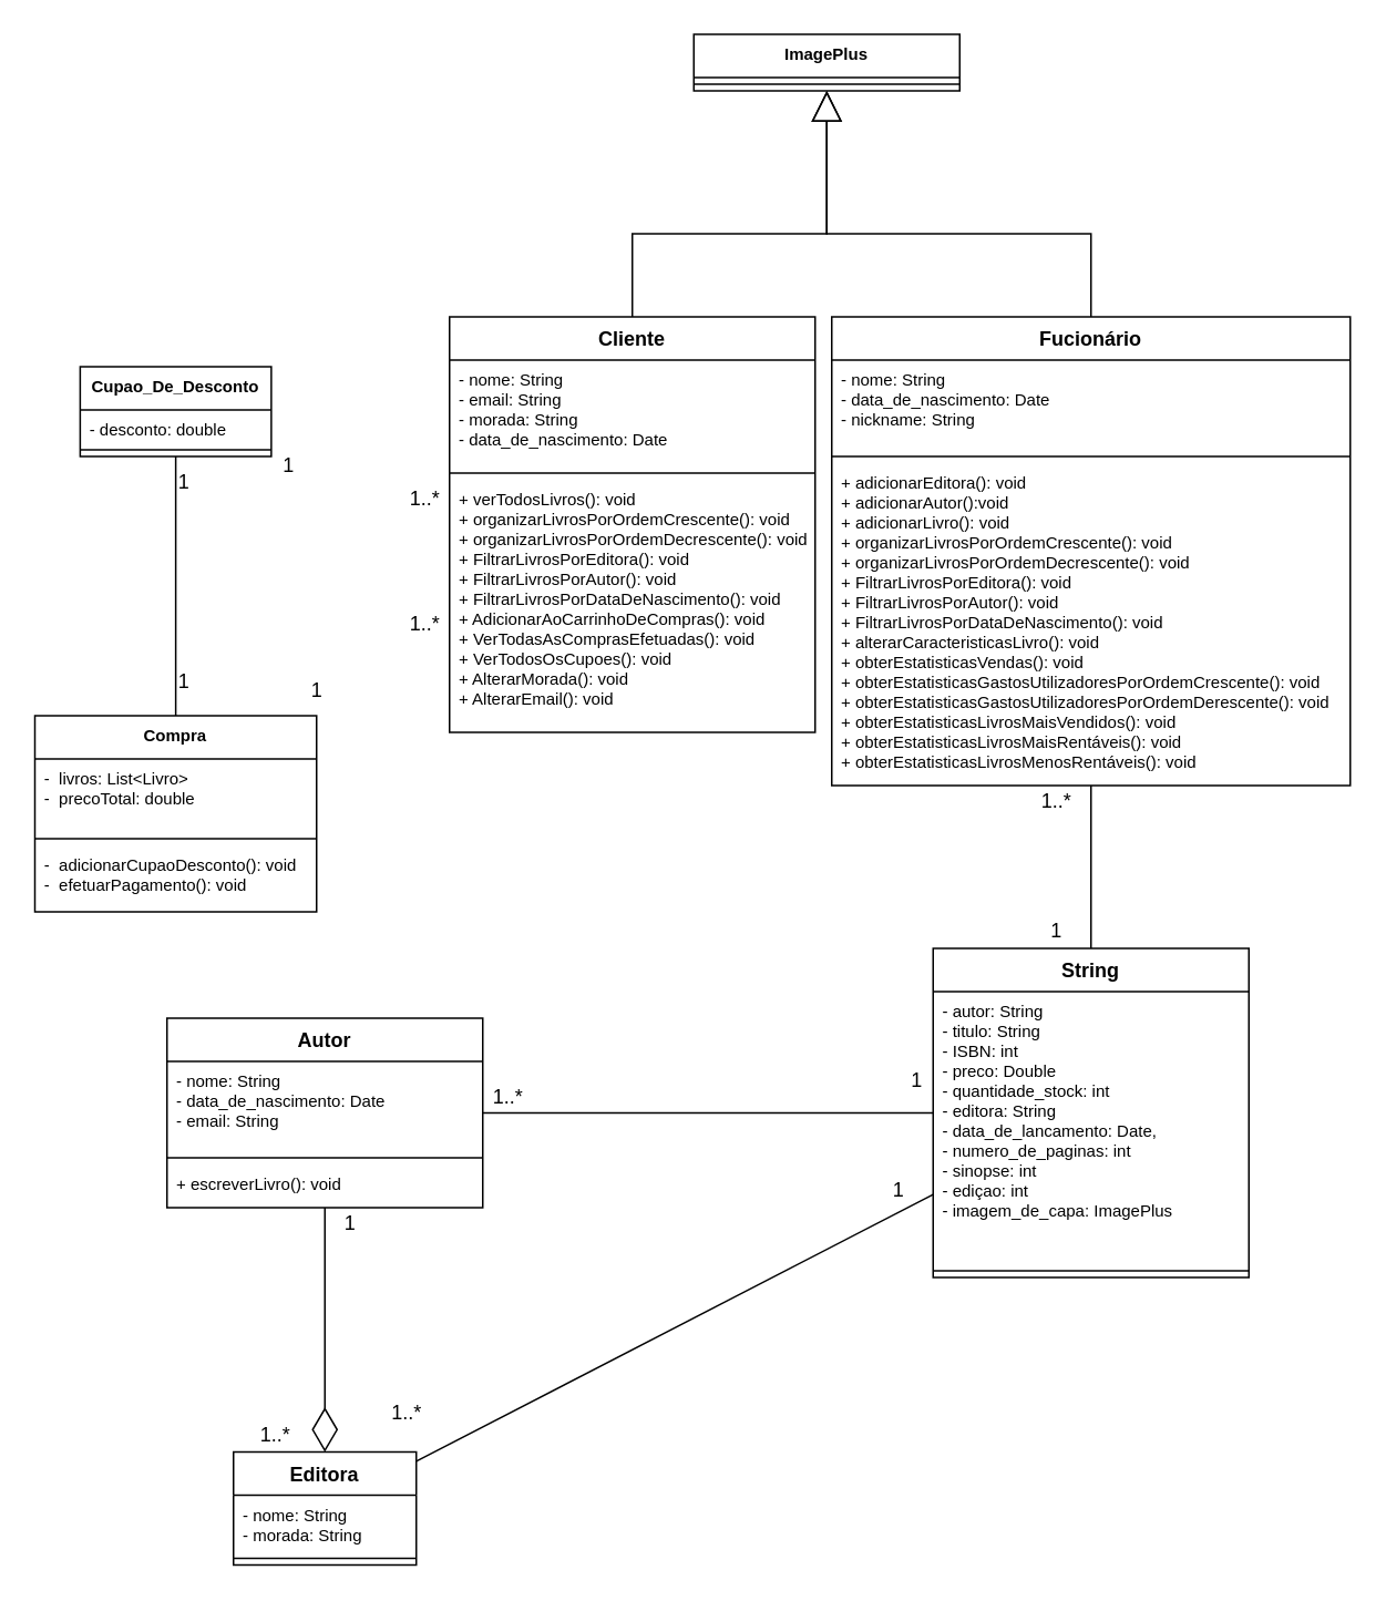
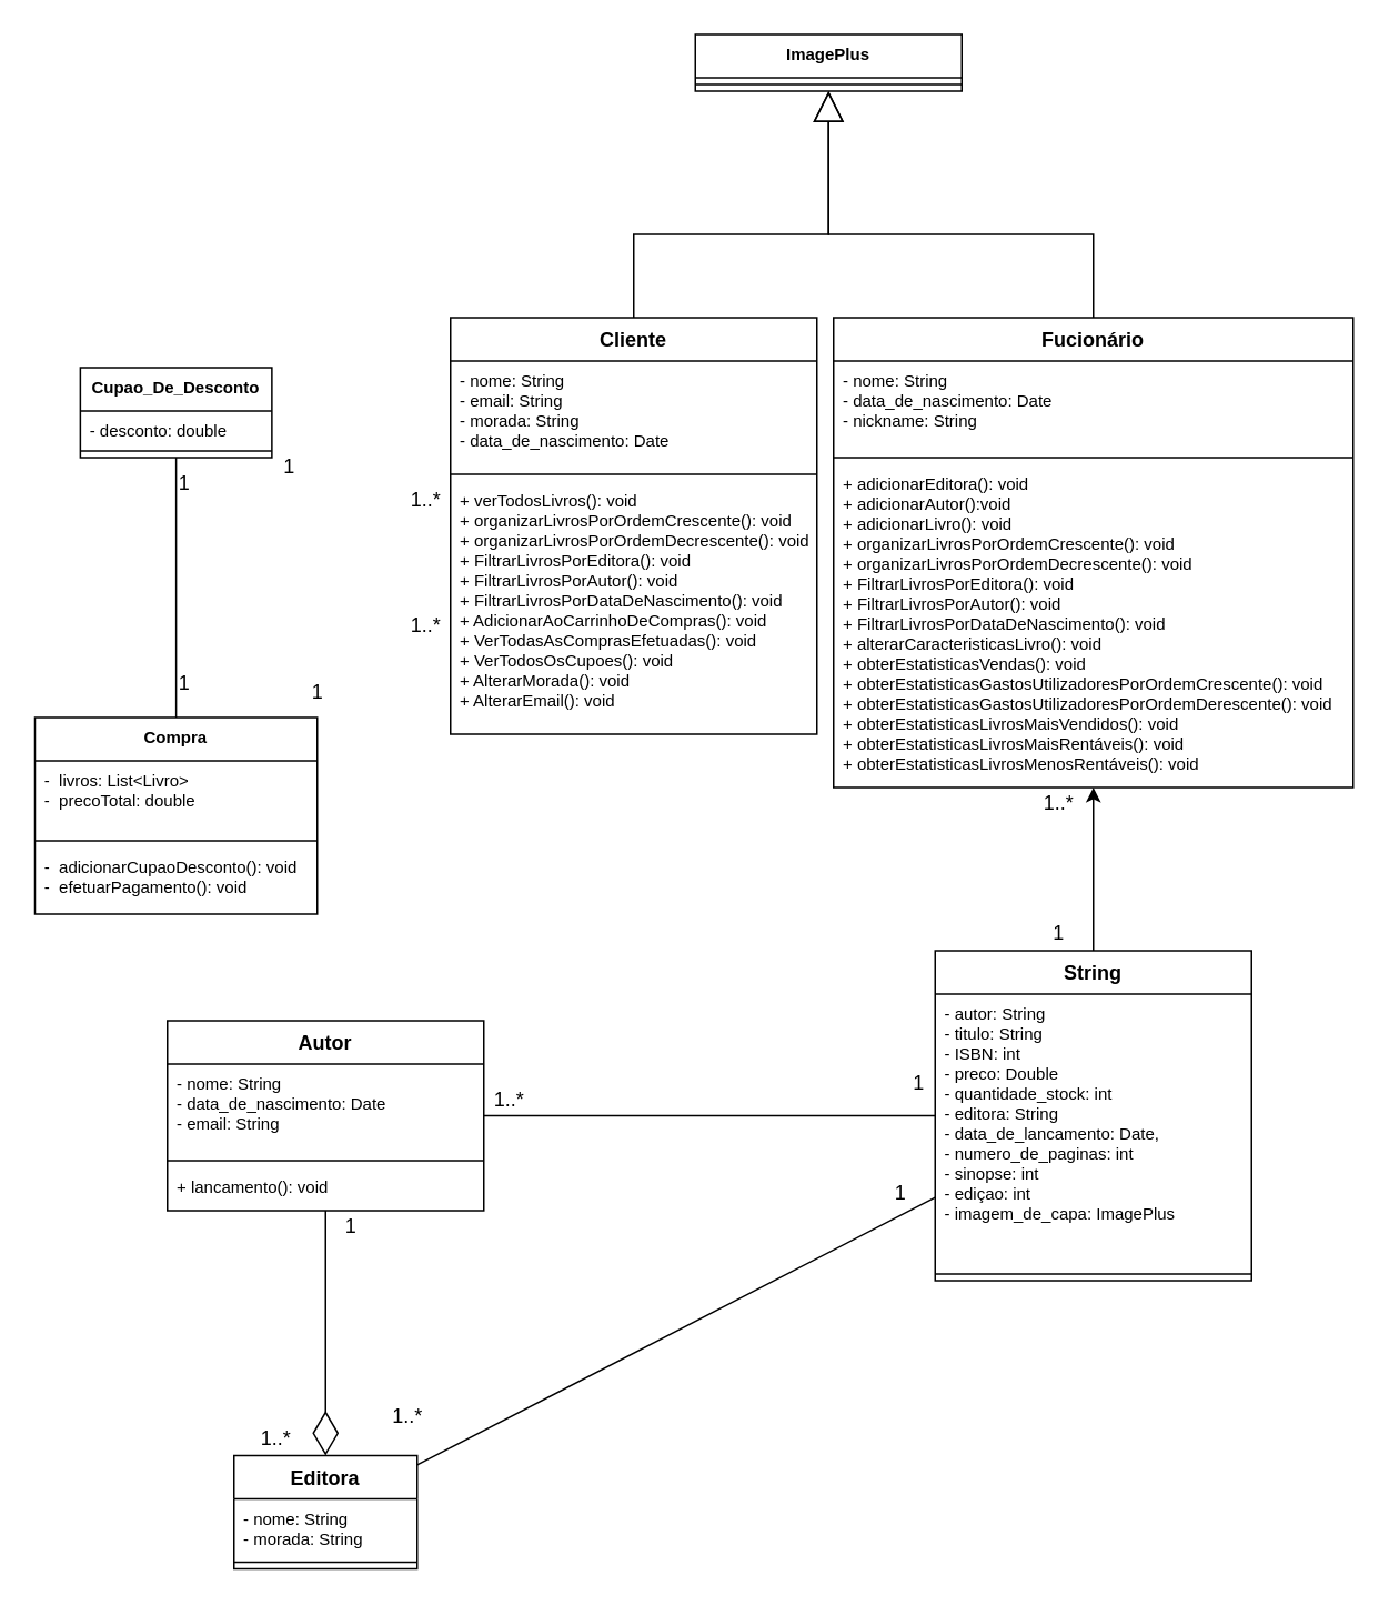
  <mxCell id="0" />
  <mxCell id="1" parent="0" />
  <mxCell id="2" value="ImagePlus" style="swimlane;fontStyle=1;align=center;verticalAlign=top;childLayout=stackLayout;horizontal=1;startSize=26;horizontalStack=0;resizeParent=1;resizeParentMax=0;resizeLast=0;collapsible=1;marginBottom=0;fontSize=10;" vertex="1" parent="1"><mxGeometry x="417" y="20" width="160" height="34" as="geometry" /></mxCell>
  <mxCell id="3" value="" style="line;strokeWidth=1;fillColor=none;align=left;verticalAlign=middle;spacingTop=-1;spacingLeft=3;spacingRight=3;rotatable=0;labelPosition=right;points=[];portConstraint=eastwest;" vertex="1" parent="2"><mxGeometry y="26" width="160" height="8" as="geometry" /></mxCell>
  <mxCell id="4" value="Cliente" style="swimlane;fontStyle=1;align=center;verticalAlign=top;childLayout=stackLayout;horizontal=1;startSize=26;horizontalStack=0;resizeParent=1;resizeParentMax=0;resizeLast=0;collapsible=1;marginBottom=0;" vertex="1" parent="1"><mxGeometry x="270" y="190" width="220" height="250" as="geometry" /></mxCell>
  <mxCell id="5" value="- nome: String&#10;- email: String&#10;- morada: String&#10;- data_de_nascimento: Date" style="text;strokeColor=none;fillColor=none;align=left;verticalAlign=top;spacingLeft=4;spacingRight=4;overflow=hidden;rotatable=0;points=[[0,0.5],[1,0.5]];portConstraint=eastwest;fontSize=10;" vertex="1" parent="4"><mxGeometry y="26" width="220" height="64" as="geometry" /></mxCell>
  <mxCell id="6" value="" style="line;strokeWidth=1;fillColor=none;align=left;verticalAlign=middle;spacingTop=-1;spacingLeft=3;spacingRight=3;rotatable=0;labelPosition=right;points=[];portConstraint=eastwest;" vertex="1" parent="4"><mxGeometry y="90" width="220" height="8" as="geometry" /></mxCell>
  <mxCell id="7" value="+ verTodosLivros(): void&#10;+ organizarLivrosPorOrdemCrescente(): void&#10;+ organizarLivrosPorOrdemDecrescente(): void&#10;+ FiltrarLivrosPorEditora(): void&#10;+ FiltrarLivrosPorAutor(): void&#10;+ FiltrarLivrosPorDataDeNascimento(): void&#10;+ AdicionarAoCarrinhoDeCompras(): void&#10;+ VerTodasAsComprasEfetuadas(): void&#10;+ VerTodosOsCupoes(): void&#10;+ AlterarMorada(): void&#10;+ AlterarEmail(): void&#10;" style="text;strokeColor=none;fillColor=none;align=left;verticalAlign=top;spacingLeft=4;spacingRight=4;overflow=hidden;rotatable=0;points=[[0,0.5],[1,0.5]];portConstraint=eastwest;fontSize=10;" vertex="1" parent="4"><mxGeometry y="98" width="220" height="152" as="geometry" /></mxCell>
  <mxCell id="8" value="Fucionário" style="swimlane;fontStyle=1;align=center;verticalAlign=top;childLayout=stackLayout;horizontal=1;startSize=26;horizontalStack=0;resizeParent=1;resizeParentMax=0;resizeLast=0;collapsible=1;marginBottom=0;" vertex="1" parent="1"><mxGeometry x="500" y="190" width="312" height="282" as="geometry" /></mxCell>
  <mxCell id="9" value="- nome: String&#10;- data_de_nascimento: Date&#10;- nickname: String" style="text;strokeColor=none;fillColor=none;align=left;verticalAlign=top;spacingLeft=4;spacingRight=4;overflow=hidden;rotatable=0;points=[[0,0.5],[1,0.5]];portConstraint=eastwest;fontSize=10;" vertex="1" parent="8"><mxGeometry y="26" width="312" height="54" as="geometry" /></mxCell>
  <mxCell id="10" value="" style="line;strokeWidth=1;fillColor=none;align=left;verticalAlign=middle;spacingTop=-1;spacingLeft=3;spacingRight=3;rotatable=0;labelPosition=right;points=[];portConstraint=eastwest;" vertex="1" parent="8"><mxGeometry y="80" width="312" height="8" as="geometry" /></mxCell>
  <mxCell id="11" value="+ adicionarEditora(): void&#10;+ adicionarAutor():void&#10;+ adicionarLivro(): void&#10;+ organizarLivrosPorOrdemCrescente(): void&#10;+ organizarLivrosPorOrdemDecrescente(): void&#10;+ FiltrarLivrosPorEditora(): void&#10;+ FiltrarLivrosPorAutor(): void&#10;+ FiltrarLivrosPorDataDeNascimento(): void&#10;+ alterarCaracteristicasLivro(): void&#10;+ obterEstatisticasVendas(): void&#10;+ obterEstatisticasGastosUtilizadoresPorOrdemCrescente(): void&#10;+ obterEstatisticasGastosUtilizadoresPorOrdemDerescente(): void&#10;+ obterEstatisticasLivrosMaisVendidos(): void&#10;+ obterEstatisticasLivrosMaisRentáveis(): void&#10;+ obterEstatisticasLivrosMenosRentáveis(): void&#10;&#10;&#10;" style="text;strokeColor=none;fillColor=none;align=left;verticalAlign=top;spacingLeft=4;spacingRight=4;overflow=hidden;rotatable=0;points=[[0,0.5],[1,0.5]];portConstraint=eastwest;fontSize=10;" vertex="1" parent="8"><mxGeometry y="88" width="312" height="194" as="geometry" /></mxCell>
  <mxCell id="12" value="" style="endArrow=block;endSize=16;endFill=0;html=1;rounded=0;" edge="1" parent="1" source="4" target="2"><mxGeometry width="160" relative="1" as="geometry"><mxPoint x="219" y="-138" as="sourcePoint" /><mxPoint x="329" y="-238" as="targetPoint" /><Array as="points"><mxPoint x="380" y="140" /><mxPoint x="497" y="140" /></Array></mxGeometry></mxCell>
  <mxCell id="13" value="" style="endArrow=block;endSize=16;endFill=0;html=1;rounded=0;" edge="1" parent="1" source="8" target="2"><mxGeometry width="160" relative="1" as="geometry"><mxPoint x="204" y="202" as="sourcePoint" /><mxPoint x="324" y="76" as="targetPoint" /><Array as="points"><mxPoint x="656" y="140" /><mxPoint x="497" y="140" /></Array></mxGeometry></mxCell>
  <mxCell id="14" value="String" style="swimlane;fontStyle=1;align=center;verticalAlign=top;childLayout=stackLayout;horizontal=1;startSize=26;horizontalStack=0;resizeParent=1;resizeParentMax=0;resizeLast=0;collapsible=1;marginBottom=0;" vertex="1" parent="1"><mxGeometry x="561" y="570" width="190" height="198" as="geometry" /></mxCell>
  <mxCell id="15" value="- autor: String&#10;- titulo: String&#10;- ISBN: int&#10;- preco: Double&#10;- quantidade_stock: int&#10;- editora: String&#10;- data_de_lancamento: Date,&#10;- numero_de_paginas: int&#10;- sinopse: int&#10;- ediçao: int&#10;- imagem_de_capa: ImagePlus&#10;" style="text;strokeColor=none;fillColor=none;align=left;verticalAlign=top;spacingLeft=4;spacingRight=4;overflow=hidden;rotatable=0;points=[[0,0.5],[1,0.5]];portConstraint=eastwest;fontSize=10;" vertex="1" parent="14"><mxGeometry y="26" width="190" height="164" as="geometry" /></mxCell>
  <mxCell id="16" value="" style="line;strokeWidth=1;fillColor=none;align=left;verticalAlign=middle;spacingTop=-1;spacingLeft=3;spacingRight=3;rotatable=0;labelPosition=right;points=[];portConstraint=eastwest;" vertex="1" parent="14"><mxGeometry y="190" width="190" height="8" as="geometry" /></mxCell>
  <mxCell id="17" value="Autor" style="swimlane;fontStyle=1;align=center;verticalAlign=top;childLayout=stackLayout;horizontal=1;startSize=26;horizontalStack=0;resizeParent=1;resizeParentMax=0;resizeLast=0;collapsible=1;marginBottom=0;" vertex="1" parent="1"><mxGeometry x="100" y="612" width="190" height="114" as="geometry" /></mxCell>
  <mxCell id="18" value="- nome: String&#10;- data_de_nascimento: Date&#10;- email: String&#10;&#10;" style="text;strokeColor=none;fillColor=none;align=left;verticalAlign=top;spacingLeft=4;spacingRight=4;overflow=hidden;rotatable=0;points=[[0,0.5],[1,0.5]];portConstraint=eastwest;fontSize=10;" vertex="1" parent="17"><mxGeometry y="26" width="190" height="54" as="geometry" /></mxCell>
  <mxCell id="19" value="" style="line;strokeWidth=1;fillColor=none;align=left;verticalAlign=middle;spacingTop=-1;spacingLeft=3;spacingRight=3;rotatable=0;labelPosition=right;points=[];portConstraint=eastwest;" vertex="1" parent="17"><mxGeometry y="80" width="190" height="8" as="geometry" /></mxCell>
- <mxCell id="20" value="+ escreverLivro(): void" style="text;strokeColor=none;fillColor=none;align=left;verticalAlign=top;spacingLeft=4;spacingRight=4;overflow=hidden;rotatable=0;points=[[0,0.5],[1,0.5]];portConstraint=eastwest;fontSize=10;" vertex="1" parent="17"><mxGeometry y="88" width="190" height="26" as="geometry" /></mxCell>
+ <mxCell id="20" value="+ lancamento(): void" style="text;strokeColor=none;fillColor=none;align=left;verticalAlign=top;spacingLeft=4;spacingRight=4;overflow=hidden;rotatable=0;points=[[0,0.5],[1,0.5]];portConstraint=eastwest;fontSize=10;" vertex="1" parent="17"><mxGeometry y="88" width="190" height="26" as="geometry" /></mxCell>
  <mxCell id="21" value="" style="endArrow=none;html=1;rounded=0;" edge="1" parent="1" source="17" target="14"><mxGeometry width="50" height="50" relative="1" as="geometry"><mxPoint x="335" y="769" as="sourcePoint" /><mxPoint x="335" y="669" as="targetPoint" /></mxGeometry></mxCell>
  <mxCell id="22" value="Editora" style="swimlane;fontStyle=1;align=center;verticalAlign=top;childLayout=stackLayout;horizontal=1;startSize=26;horizontalStack=0;resizeParent=1;resizeParentMax=0;resizeLast=0;collapsible=1;marginBottom=0;" vertex="1" parent="1"><mxGeometry x="140" y="873" width="110" height="68" as="geometry" /></mxCell>
  <mxCell id="23" value="- nome: String&#10;- morada: String&#10;&#10;" style="text;strokeColor=none;fillColor=none;align=left;verticalAlign=top;spacingLeft=4;spacingRight=4;overflow=hidden;rotatable=0;points=[[0,0.5],[1,0.5]];portConstraint=eastwest;fontSize=10;" vertex="1" parent="22"><mxGeometry y="26" width="110" height="34" as="geometry" /></mxCell>
  <mxCell id="24" value="" style="line;strokeWidth=1;fillColor=none;align=left;verticalAlign=middle;spacingTop=-1;spacingLeft=3;spacingRight=3;rotatable=0;labelPosition=right;points=[];portConstraint=eastwest;" vertex="1" parent="22"><mxGeometry y="60" width="110" height="8" as="geometry" /></mxCell>
  <mxCell id="25" value="" style="endArrow=diamondThin;endFill=0;endSize=24;html=1;rounded=0;" edge="1" parent="1" source="17" target="22"><mxGeometry width="160" relative="1" as="geometry"><mxPoint x="-115" y="740" as="sourcePoint" /><mxPoint x="409" y="970" as="targetPoint" /></mxGeometry></mxCell>
  <mxCell id="26" value="1" style="text;html=1;align=center;verticalAlign=middle;resizable=0;points=[];autosize=1;strokeColor=none;fillColor=none;" vertex="1" parent="1"><mxGeometry x="541" y="640" width="20" height="20" as="geometry" /></mxCell>
  <mxCell id="27" value="1..*" style="text;html=1;align=center;verticalAlign=middle;resizable=0;points=[];autosize=1;strokeColor=none;fillColor=none;" vertex="1" parent="1"><mxGeometry x="290" y="650" width="30" height="20" as="geometry" /></mxCell>
  <mxCell id="28" value="1" style="text;html=1;align=center;verticalAlign=middle;resizable=0;points=[];autosize=1;strokeColor=none;fillColor=none;" vertex="1" parent="1"><mxGeometry x="200" y="726" width="20" height="20" as="geometry" /></mxCell>
  <mxCell id="29" value="1..*" style="text;html=1;align=center;verticalAlign=middle;resizable=0;points=[];autosize=1;strokeColor=none;fillColor=none;" vertex="1" parent="1"><mxGeometry x="150" y="853" width="30" height="20" as="geometry" /></mxCell>
  <mxCell id="30" value="Cupao_De_Desconto" style="swimlane;fontStyle=1;align=center;verticalAlign=top;childLayout=stackLayout;horizontal=1;startSize=26;horizontalStack=0;resizeParent=1;resizeParentMax=0;resizeLast=0;collapsible=1;marginBottom=0;fontSize=10;" vertex="1" parent="1"><mxGeometry x="47.75" y="220" width="115" height="54" as="geometry" /></mxCell>
  <mxCell id="31" value="- desconto: double" style="text;strokeColor=none;fillColor=none;align=left;verticalAlign=top;spacingLeft=4;spacingRight=4;overflow=hidden;rotatable=0;points=[[0,0.5],[1,0.5]];portConstraint=eastwest;fontSize=10;" vertex="1" parent="30"><mxGeometry y="26" width="115" height="20" as="geometry" /></mxCell>
  <mxCell id="32" value="" style="line;strokeWidth=1;fillColor=none;align=left;verticalAlign=middle;spacingTop=-1;spacingLeft=3;spacingRight=3;rotatable=0;labelPosition=right;points=[];portConstraint=eastwest;" vertex="1" parent="30"><mxGeometry y="46" width="115" height="8" as="geometry" /></mxCell>
- <mxCell id="33" value="" style="endArrow=none;html=1;rounded=0;" edge="1" parent="1" source="14" target="8"><mxGeometry width="50" height="50" relative="1" as="geometry"><mxPoint x="224" y="860" as="sourcePoint" /><mxPoint x="224" y="783" as="targetPoint" /></mxGeometry></mxCell>
+ <mxCell id="33" value="" style="endArrow=classic;html=1;rounded=0;" edge="1" parent="1" source="14" target="8"><mxGeometry width="50" height="50" relative="1" as="geometry"><mxPoint x="224" y="860" as="sourcePoint" /><mxPoint x="224" y="783" as="targetPoint" /></mxGeometry></mxCell>
  <mxCell id="34" value="1..*" style="text;html=1;align=center;verticalAlign=middle;resizable=0;points=[];autosize=1;strokeColor=none;fillColor=none;" vertex="1" parent="1"><mxGeometry x="620" y="472" width="30" height="20" as="geometry" /></mxCell>
  <mxCell id="35" value="1" style="text;html=1;align=center;verticalAlign=middle;resizable=0;points=[];autosize=1;strokeColor=none;fillColor=none;" vertex="1" parent="1"><mxGeometry x="625" y="550" width="20" height="20" as="geometry" /></mxCell>
  <mxCell id="36" value="Compra" style="swimlane;fontStyle=1;align=center;verticalAlign=top;childLayout=stackLayout;horizontal=1;startSize=26;horizontalStack=0;resizeParent=1;resizeParentMax=0;resizeLast=0;collapsible=1;marginBottom=0;fontSize=10;" vertex="1" parent="1"><mxGeometry x="20.5" y="430" width="169.5" height="118" as="geometry" /></mxCell>
  <mxCell id="37" value="-  livros: List&lt;Livro&gt;&#10;-  precoTotal: double" style="text;strokeColor=none;fillColor=none;align=left;verticalAlign=top;spacingLeft=4;spacingRight=4;overflow=hidden;rotatable=0;points=[[0,0.5],[1,0.5]];portConstraint=eastwest;fontSize=10;" vertex="1" parent="36"><mxGeometry y="26" width="169.5" height="44" as="geometry" /></mxCell>
  <mxCell id="38" value="" style="line;strokeWidth=1;fillColor=none;align=left;verticalAlign=middle;spacingTop=-1;spacingLeft=3;spacingRight=3;rotatable=0;labelPosition=right;points=[];portConstraint=eastwest;" vertex="1" parent="36"><mxGeometry y="70" width="169.5" height="8" as="geometry" /></mxCell>
  <mxCell id="39" value="-  adicionarCupaoDesconto(): void&#10;-  efetuarPagamento(): void" style="text;strokeColor=none;fillColor=none;align=left;verticalAlign=top;spacingLeft=4;spacingRight=4;overflow=hidden;rotatable=0;points=[[0,0.5],[1,0.5]];portConstraint=eastwest;fontSize=10;" vertex="1" parent="36"><mxGeometry y="78" width="169.5" height="40" as="geometry" /></mxCell>
  <mxCell id="40" value="" style="endArrow=none;html=1;rounded=0;" edge="1" parent="1" source="30" target="36"><mxGeometry width="50" height="50" relative="1" as="geometry"><mxPoint x="-135" y="472.427" as="sourcePoint" /><mxPoint x="70" y="401.022" as="targetPoint" /></mxGeometry></mxCell>
  <mxCell id="41" value="1..*" style="text;html=1;align=center;verticalAlign=middle;resizable=0;points=[];autosize=1;strokeColor=none;fillColor=none;" vertex="1" parent="1"><mxGeometry x="240" y="290" width="30" height="20" as="geometry" /></mxCell>
  <mxCell id="42" value="1" style="text;html=1;align=center;verticalAlign=middle;resizable=0;points=[];autosize=1;strokeColor=none;fillColor=none;" vertex="1" parent="1"><mxGeometry x="100" y="280" width="20" height="20" as="geometry" /></mxCell>
  <mxCell id="43" value="1" style="text;html=1;align=center;verticalAlign=middle;resizable=0;points=[];autosize=1;strokeColor=none;fillColor=none;" vertex="1" parent="1"><mxGeometry x="180" y="405" width="20" height="20" as="geometry" /></mxCell>
  <mxCell id="44" value="1..*" style="text;html=1;align=center;verticalAlign=middle;resizable=0;points=[];autosize=1;strokeColor=none;fillColor=none;" vertex="1" parent="1"><mxGeometry x="240" y="365" width="30" height="20" as="geometry" /></mxCell>
  <mxCell id="45" value="1" style="text;html=1;align=center;verticalAlign=middle;resizable=0;points=[];autosize=1;strokeColor=none;fillColor=none;" vertex="1" parent="1"><mxGeometry x="100" y="400" width="20" height="20" as="geometry" /></mxCell>
  <mxCell id="46" value="1" style="text;html=1;align=center;verticalAlign=middle;resizable=0;points=[];autosize=1;strokeColor=none;fillColor=none;" vertex="1" parent="1"><mxGeometry x="162.75" y="270" width="20" height="20" as="geometry" /></mxCell>
  <mxCell id="47" value="" style="endArrow=none;html=1;rounded=0;" edge="1" parent="1" source="22" target="14"><mxGeometry width="50" height="50" relative="1" as="geometry"><mxPoint x="350" y="870" as="sourcePoint" /><mxPoint x="390" y="530" as="targetPoint" /></mxGeometry></mxCell>
  <mxCell id="48" value="1" style="text;html=1;align=center;verticalAlign=middle;resizable=0;points=[];autosize=1;strokeColor=none;fillColor=none;" vertex="1" parent="1"><mxGeometry x="530" y="706" width="20" height="20" as="geometry" /></mxCell>
  <mxCell id="49" value="1..*" style="text;html=1;align=center;verticalAlign=middle;resizable=0;points=[];autosize=1;strokeColor=none;fillColor=none;" vertex="1" parent="1"><mxGeometry x="229" y="840" width="30" height="20" as="geometry" /></mxCell>
